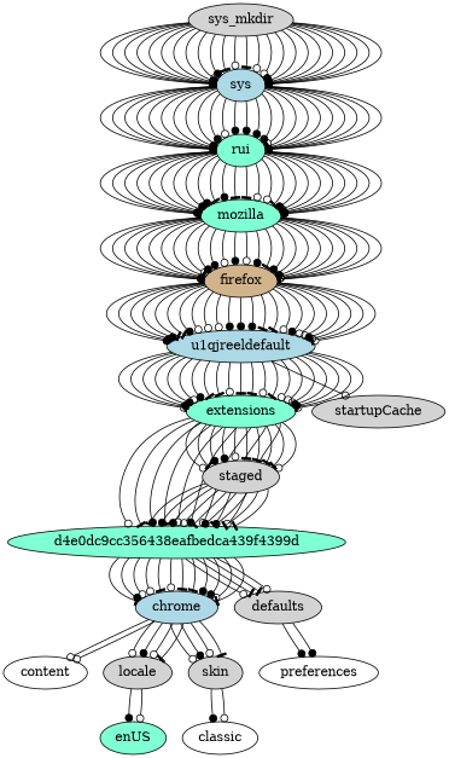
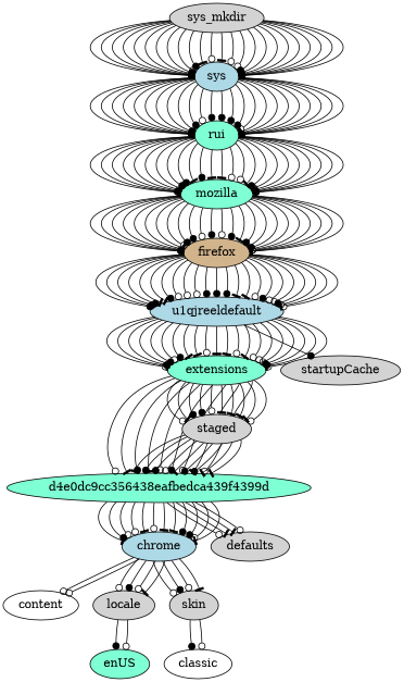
  digraph {
    node [fillcolor=lightgrey style=filled]
    edge [arrowhead=odot]
    n1 [fillcolor=lightblue label=sys]
    sys_mkdir
    rui [fillcolor=aquamarine]
    mozilla [fillcolor=aquamarine]
    firefox [fillcolor=tan]
    u1qjreeldefault [fillcolor=lightblue]
    extensions [fillcolor=aquamarine]
    startupCache
    d4e0dc9cc356438eafbedca439f4399d [fillcolor=aquamarine]
    staged
    chrome [fillcolor=lightblue]
    defaults
    content [fillcolor=white]
    locale
    skin
-   preferences [fillcolor=white]
    enUS [fillcolor=aquamarine]
    classic [fillcolor=white]
    n1 -> rui [arrowhead=tee]
    n1 -> rui [arrowhead=tee]
    n1 -> rui [arrowhead=dot]
    n1 -> rui [arrowhead=tee]
    n1 -> rui [arrowhead=tee]
    n1 -> rui
    n1 -> rui
    n1 -> rui [arrowhead=dot]
    n1 -> rui [arrowhead=tee]
    n1 -> rui [arrowhead=dot]
    n1 -> rui
    n1 -> rui [arrowhead=dot]
    n1 -> rui [arrowhead=dot]
    n1 -> rui [arrowhead=dot]
    n1 -> rui [arrowhead=dot]
    n1 -> rui
    n1 -> rui [arrowhead=tee]
    n1 -> rui [arrowhead=tee]
    n1 -> rui [arrowhead=tee]
    n1 -> rui [arrowhead=tee]
    n1 -> rui [arrowhead=tee]
    n1 -> rui [arrowhead=tee]
    n1 -> rui [arrowhead=dot]
    n1 -> rui
    sys_mkdir -> n1 [arrowhead=dot]
    sys_mkdir -> n1
    sys_mkdir -> n1 [arrowhead=tee]
    sys_mkdir -> n1
    sys_mkdir -> n1
    sys_mkdir -> n1
    sys_mkdir -> n1 [arrowhead=tee]
    sys_mkdir -> n1 [arrowhead=dot]
    sys_mkdir -> n1
    sys_mkdir -> n1 [arrowhead=dot]
    sys_mkdir -> n1 [arrowhead=tee]
    sys_mkdir -> n1
    sys_mkdir -> n1 [arrowhead=tee]
    sys_mkdir -> n1
    sys_mkdir -> n1
    sys_mkdir -> n1 [arrowhead=dot]
    sys_mkdir -> n1
    sys_mkdir -> n1
    sys_mkdir -> n1 [arrowhead=dot]
    sys_mkdir -> n1
    sys_mkdir -> n1 [arrowhead=dot]
    sys_mkdir -> n1 [arrowhead=tee]
    sys_mkdir -> n1
    sys_mkdir -> n1
    rui -> mozilla [arrowhead=tee]
    rui -> mozilla
    rui -> mozilla [arrowhead=dot]
    rui -> mozilla [arrowhead=tee]
    rui -> mozilla
    rui -> mozilla [arrowhead=tee]
    rui -> mozilla [arrowhead=tee]
    rui -> mozilla [arrowhead=dot]
    rui -> mozilla [arrowhead=dot]
    rui -> mozilla [arrowhead=tee]
    rui -> mozilla [arrowhead=dot]
    rui -> mozilla [arrowhead=tee]
    rui -> mozilla [arrowhead=tee]
    rui -> mozilla
    rui -> mozilla
    rui -> mozilla [arrowhead=tee]
    rui -> mozilla [arrowhead=dot]
    rui -> mozilla
    rui -> mozilla
    rui -> mozilla [arrowhead=dot]
    rui -> mozilla
    rui -> mozilla
    rui -> mozilla [arrowhead=tee]
    rui -> mozilla [arrowhead=dot]
    mozilla -> firefox
    mozilla -> firefox [arrowhead=tee]
    mozilla -> firefox [arrowhead=dot]
    mozilla -> firefox
    mozilla -> firefox [arrowhead=tee]
    mozilla -> firefox [arrowhead=tee]
    mozilla -> firefox [arrowhead=tee]
    mozilla -> firefox
    mozilla -> firefox [arrowhead=dot]
    mozilla -> firefox [arrowhead=dot]
    mozilla -> firefox
    mozilla -> firefox [arrowhead=dot]
    mozilla -> firefox
    mozilla -> firefox [arrowhead=dot]
    mozilla -> firefox [arrowhead=tee]
    mozilla -> firefox [arrowhead=dot]
    mozilla -> firefox [arrowhead=tee]
    mozilla -> firefox [arrowhead=dot]
    mozilla -> firefox [arrowhead=tee]
    mozilla -> firefox
    mozilla -> firefox
    mozilla -> firefox [arrowhead=tee]
    mozilla -> firefox [arrowhead=tee]
    mozilla -> firefox [arrowhead=tee]
    firefox -> u1qjreeldefault [arrowhead=dot]
    firefox -> u1qjreeldefault [arrowhead=dot]
    firefox -> u1qjreeldefault
    firefox -> u1qjreeldefault [arrowhead=dot]
    firefox -> u1qjreeldefault [arrowhead=tee]
    firefox -> u1qjreeldefault [arrowhead=tee]
    firefox -> u1qjreeldefault [arrowhead=dot]
    firefox -> u1qjreeldefault
    firefox -> u1qjreeldefault
    firefox -> u1qjreeldefault
    firefox -> u1qjreeldefault [arrowhead=dot]
    firefox -> u1qjreeldefault [arrowhead=dot]
    firefox -> u1qjreeldefault [arrowhead=dot]
    firefox -> u1qjreeldefault [arrowhead=tee]
    firefox -> u1qjreeldefault [arrowhead=tee]
    firefox -> u1qjreeldefault
    firefox -> u1qjreeldefault [arrowhead=dot]
    firefox -> u1qjreeldefault
    firefox -> u1qjreeldefault
    firefox -> u1qjreeldefault [arrowhead=dot]
    firefox -> u1qjreeldefault
    firefox -> u1qjreeldefault [arrowhead=tee]
    firefox -> u1qjreeldefault
    u1qjreeldefault -> extensions
    u1qjreeldefault -> extensions [arrowhead=tee]
    u1qjreeldefault -> extensions [arrowhead=dot]
    u1qjreeldefault -> extensions [arrowhead=tee]
    u1qjreeldefault -> extensions [arrowhead=dot]
    u1qjreeldefault -> extensions
    u1qjreeldefault -> extensions [arrowhead=dot]
    u1qjreeldefault -> extensions [arrowhead=tee]
    u1qjreeldefault -> extensions [arrowhead=tee]
    u1qjreeldefault -> extensions
    u1qjreeldefault -> extensions [arrowhead=tee]
    u1qjreeldefault -> extensions [arrowhead=tee]
    u1qjreeldefault -> extensions
    u1qjreeldefault -> extensions [arrowhead=tee]
    u1qjreeldefault -> extensions
    u1qjreeldefault -> extensions
    u1qjreeldefault -> extensions
    u1qjreeldefault -> extensions [arrowhead=dot]
    u1qjreeldefault -> extensions [arrowhead=dot]
    u1qjreeldefault -> extensions [arrowhead=tee]
    u1qjreeldefault -> extensions
-   u1qjreeldefault -> startupCache
+   u1qjreeldefault -> startupCache [arrowhead=dot]
    extensions -> d4e0dc9cc356438eafbedca439f4399d
    extensions -> d4e0dc9cc356438eafbedca439f4399d [arrowhead=tee]
    extensions -> d4e0dc9cc356438eafbedca439f4399d [arrowhead=dot]
    extensions -> d4e0dc9cc356438eafbedca439f4399d [arrowhead=tee]
    extensions -> d4e0dc9cc356438eafbedca439f4399d
    extensions -> d4e0dc9cc356438eafbedca439f4399d [arrowhead=dot]
    extensions -> d4e0dc9cc356438eafbedca439f4399d
    extensions -> d4e0dc9cc356438eafbedca439f4399d [arrowhead=tee]
    extensions -> d4e0dc9cc356438eafbedca439f4399d
    extensions -> staged
    extensions -> staged [arrowhead=tee]
    extensions -> staged [arrowhead=dot]
    extensions -> staged [arrowhead=dot]
    extensions -> staged
    extensions -> staged [arrowhead=tee]
    extensions -> staged [arrowhead=tee]
    extensions -> staged [arrowhead=tee]
    extensions -> staged [arrowhead=tee]
    extensions -> staged
    d4e0dc9cc356438eafbedca439f4399d -> chrome [arrowhead=tee]
    d4e0dc9cc356438eafbedca439f4399d -> chrome [arrowhead=dot]
    d4e0dc9cc356438eafbedca439f4399d -> chrome
    d4e0dc9cc356438eafbedca439f4399d -> chrome
    d4e0dc9cc356438eafbedca439f4399d -> chrome [arrowhead=tee]
    d4e0dc9cc356438eafbedca439f4399d -> chrome
    d4e0dc9cc356438eafbedca439f4399d -> chrome [arrowhead=tee]
    d4e0dc9cc356438eafbedca439f4399d -> chrome [arrowhead=tee]
    d4e0dc9cc356438eafbedca439f4399d -> chrome [arrowhead=dot]
    d4e0dc9cc356438eafbedca439f4399d -> chrome [arrowhead=dot]
    d4e0dc9cc356438eafbedca439f4399d -> chrome
    d4e0dc9cc356438eafbedca439f4399d -> chrome [arrowhead=tee]
    d4e0dc9cc356438eafbedca439f4399d -> defaults
    d4e0dc9cc356438eafbedca439f4399d -> defaults [arrowhead=tee]
    d4e0dc9cc356438eafbedca439f4399d -> defaults [arrowhead=tee]
    d4e0dc9cc356438eafbedca439f4399d -> defaults
    staged -> d4e0dc9cc356438eafbedca439f4399d [arrowhead=tee]
    staged -> d4e0dc9cc356438eafbedca439f4399d [arrowhead=dot]
    staged -> d4e0dc9cc356438eafbedca439f4399d [arrowhead=dot]
    staged -> d4e0dc9cc356438eafbedca439f4399d
    staged -> d4e0dc9cc356438eafbedca439f4399d [arrowhead=tee]
    staged -> d4e0dc9cc356438eafbedca439f4399d [arrowhead=dot]
    staged -> d4e0dc9cc356438eafbedca439f4399d [arrowhead=dot]
    staged -> d4e0dc9cc356438eafbedca439f4399d [arrowhead=tee]
    staged -> d4e0dc9cc356438eafbedca439f4399d [arrowhead=tee]
    chrome -> content
    chrome -> content
    chrome -> locale
    chrome -> locale [arrowhead=dot]
    chrome -> locale
    chrome -> locale [arrowhead=tee]
    chrome -> skin
    chrome -> skin [arrowhead=dot]
    chrome -> skin
    chrome -> skin [arrowhead=tee]
-   defaults -> preferences [arrowhead=dot]
-   defaults -> preferences [arrowhead=dot]
    locale -> enUS [arrowhead=dot]
    locale -> enUS
    skin -> classic [arrowhead=dot]
    skin -> classic
  }
